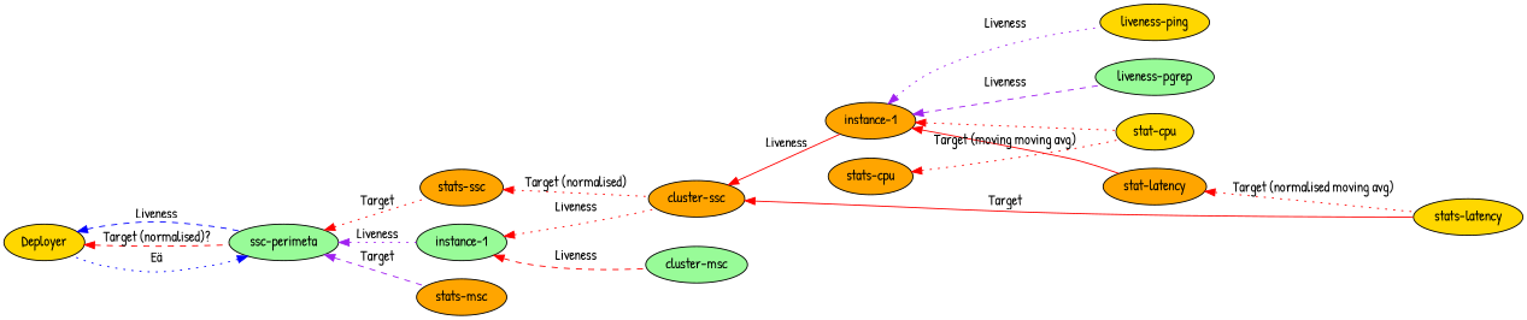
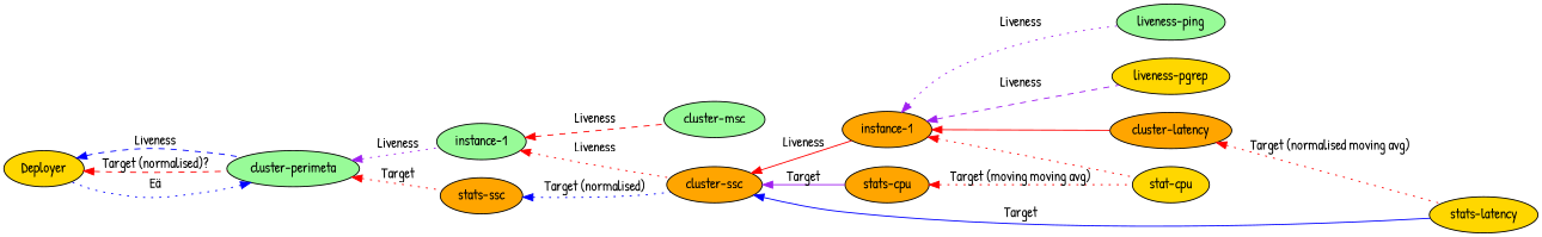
  digraph {
    fontname="Patrick Hand"
    rankdir=LR
    node [fillcolor=orange fontname="Patrick Hand" style=filled]
    edge [color=red dir=back fontname="Patrick Hand" style=dotted]
    n1 [fillcolor=gold label=Deployer]
-   n2 [fillcolor=palegreen label="ssc-perimeta"]
+   n2 [fillcolor=palegreen label="cluster-perimeta"]
    n3 [fillcolor=palegreen label="instance-1"]
    n4 [label="stats-ssc"]
-   n5 [label="stats-msc"]
    n6 [label="cluster-ssc"]
    n7 [fillcolor=palegreen label="cluster-msc"]
    n8 [label="instance-1"]
    n9 [label="stats-cpu"]
    n10 [fillcolor=gold label="stats-latency"]
-   n11 [fillcolor=gold label="liveness-ping"]
-   n12 [fillcolor=palegreen label="liveness-pgrep"]
+   n11 [fillcolor=palegreen label="liveness-ping"]
+   n12 [fillcolor=gold label="liveness-pgrep"]
    n13 [fillcolor=gold label="stat-cpu"]
-   n14 [label="stat-latency"]
+   n14 [label="cluster-latency"]
    n1 -> n2 [color=blue label=Liveness style=dashed]
    n1 -> n2 [label="Target (normalised)?" style=dashed]
    n2 -> n1 [color=blue label="Eä"]
    n2 -> n3 [color=purple label=Liveness]
    n2 -> n4 [label=Target]
-   n2 -> n5 [color=purple label=Target style=dashed]
    n3 -> n6 [label=Liveness]
    n3 -> n7 [label=Liveness style=dashed]
-   n4 -> n6 [label="Target (normalised)"]
+   n4 -> n6 [color=blue label="Target (normalised)"]
    n6 -> n8 [label=Liveness style=solid]
-   n6 -> n10 [label=Target style=solid]
+   n6 -> n9 [color=purple label=Target style=solid]
+   n6 -> n10 [color=blue label=Target style=solid]
    n8 -> n11 [color=purple label=Liveness]
    n8 -> n12 [color=purple label=Liveness style=dashed]
    n8 -> n13
    n8 -> n14 [style=solid]
    n9 -> n13 [label="Target (moving moving avg)"]
    n14 -> n10 [label="Target (normalised moving avg)"]
  }
